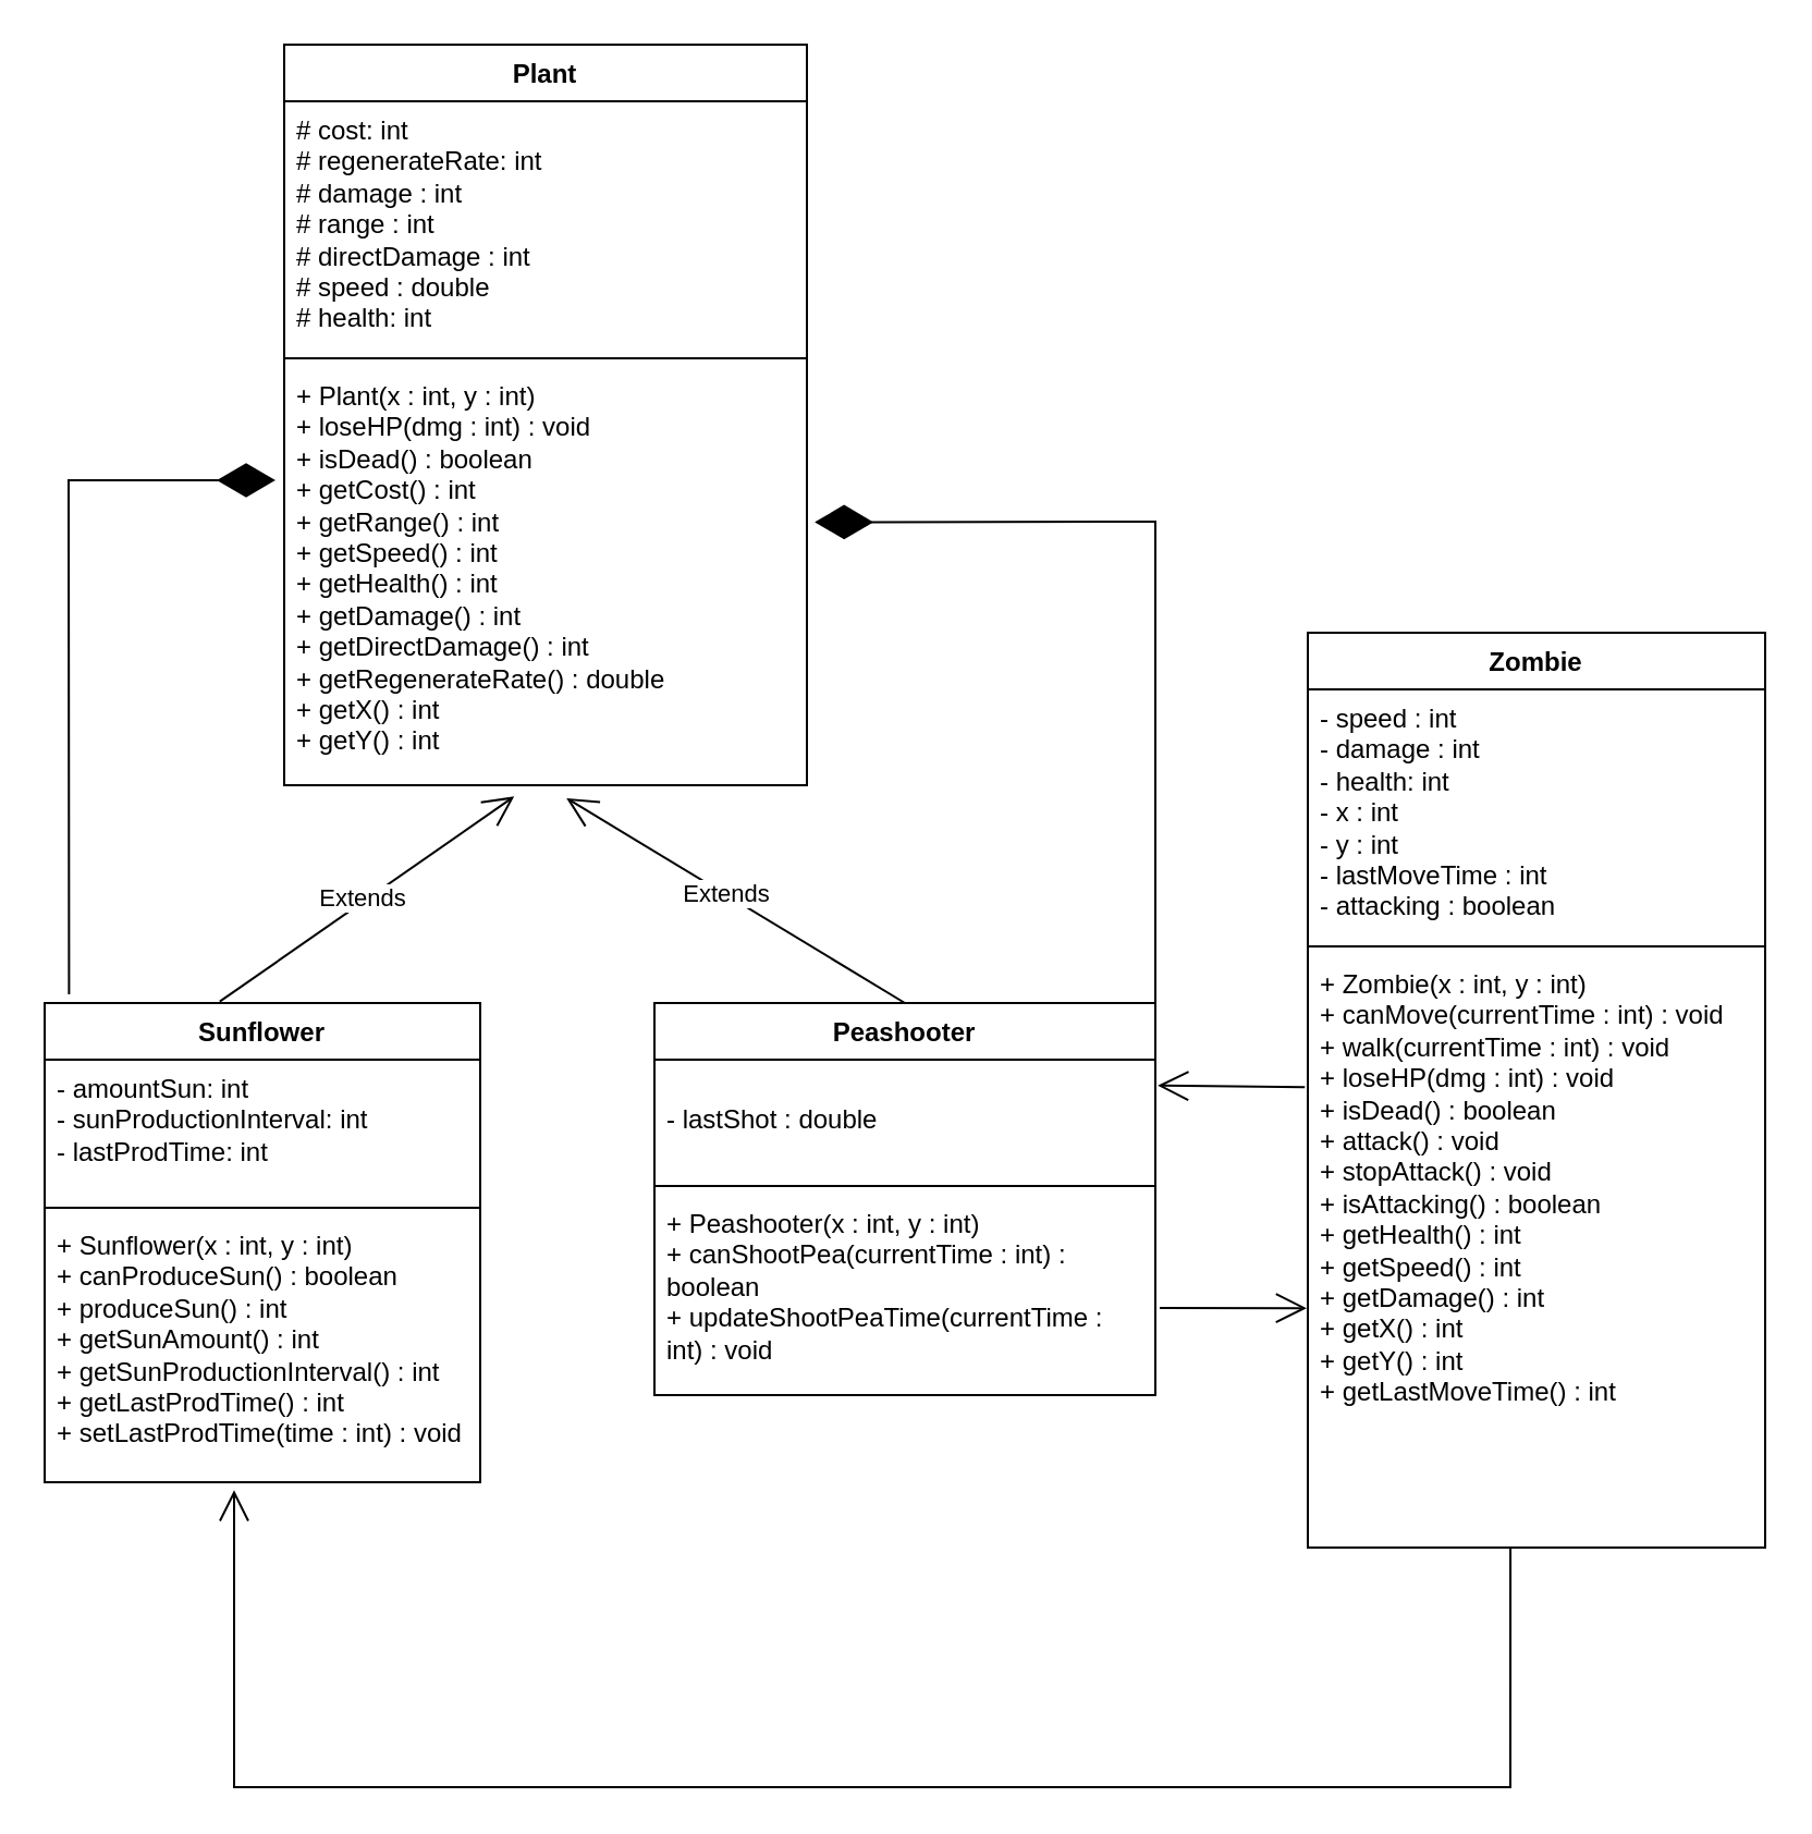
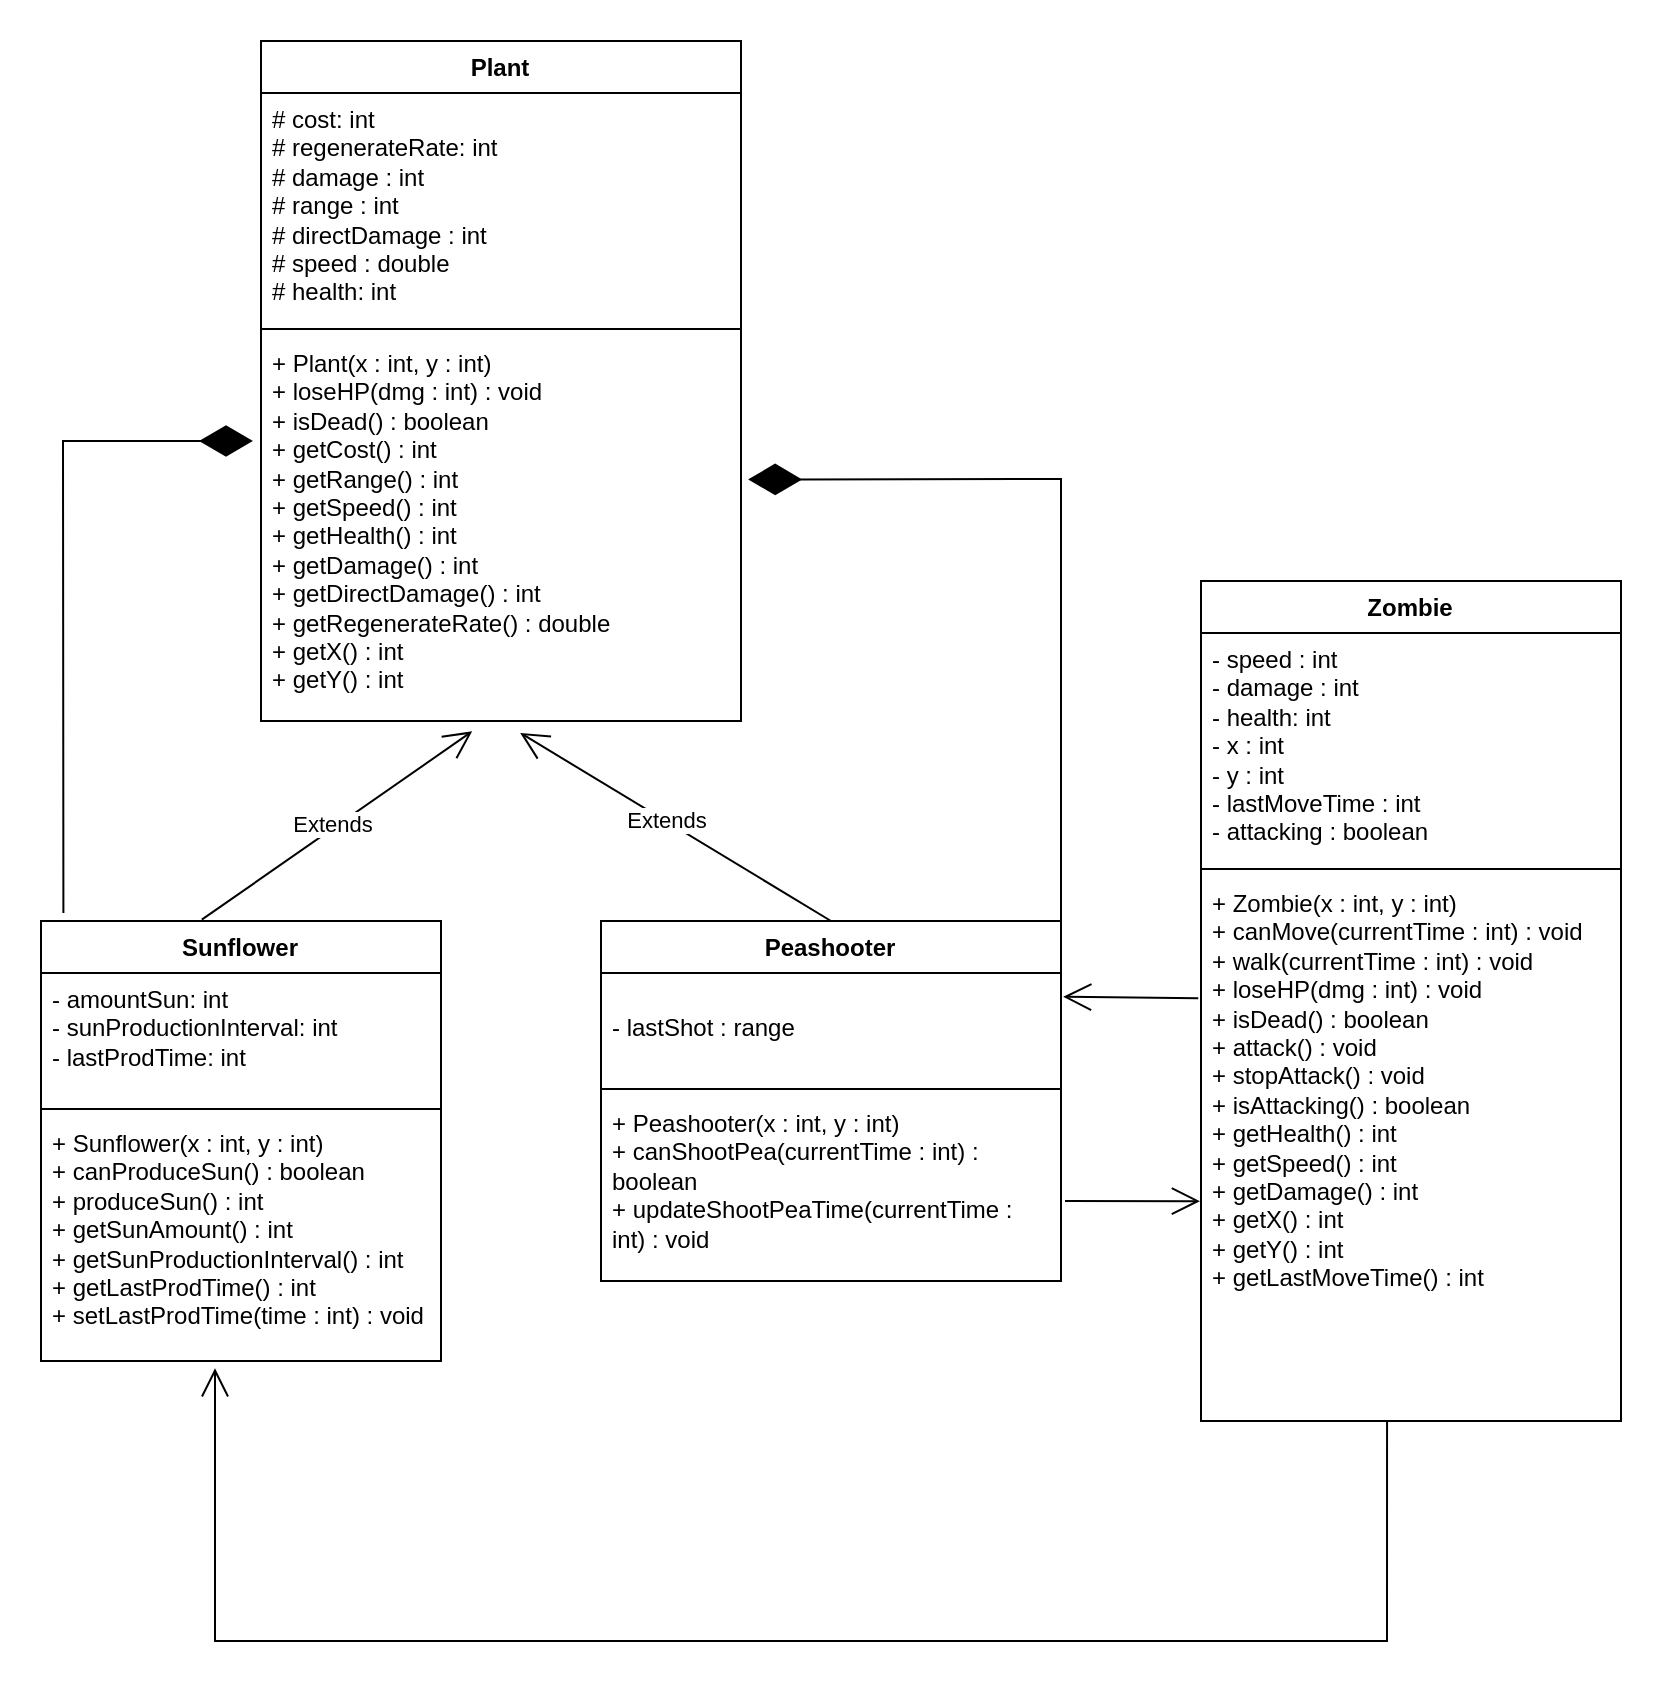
  <mxCell id="0" />
  <mxCell id="1" parent="0" />
  <mxCell id="2" value="Zombie" style="swimlane;fontStyle=1;align=center;verticalAlign=top;childLayout=stackLayout;horizontal=1;startSize=26;horizontalStack=0;resizeParent=1;resizeParentMax=0;resizeLast=0;collapsible=1;marginBottom=0;whiteSpace=wrap;html=1;" vertex="1" parent="1"><mxGeometry x="600" y="290" width="210" height="420" as="geometry" /></mxCell>
  <mxCell id="3" value="&lt;div&gt;- speed : int&lt;/div&gt;&lt;div&gt;- damage : int&amp;nbsp;&lt;/div&gt;&lt;div&gt;- health: int&lt;/div&gt;&lt;div&gt;&lt;div&gt;- x : int&lt;/div&gt;&lt;div&gt;- y : int&lt;/div&gt;&lt;/div&gt;&lt;div&gt;- lastMoveTime : int&lt;/div&gt;&lt;div&gt;- attacking : boolean&lt;/div&gt;" style="text;strokeColor=none;fillColor=none;align=left;verticalAlign=top;spacingLeft=4;spacingRight=4;overflow=hidden;rotatable=0;points=[[0,0.5],[1,0.5]];portConstraint=eastwest;whiteSpace=wrap;html=1;" vertex="1" parent="2"><mxGeometry y="26" width="210" height="114" as="geometry" /></mxCell>
  <mxCell id="4" value="" style="line;strokeWidth=1;fillColor=none;align=left;verticalAlign=middle;spacingTop=-1;spacingLeft=3;spacingRight=3;rotatable=0;labelPosition=right;points=[];portConstraint=eastwest;strokeColor=inherit;" vertex="1" parent="2"><mxGeometry y="140" width="210" height="8" as="geometry" /></mxCell>
  <mxCell id="5" value="+ Zombie(x : int, y : int)&lt;div&gt;+ canMove(currentTime : int) : void&lt;br&gt;&lt;div&gt;+ walk(currentTime : int) : void&lt;/div&gt;&lt;div&gt;+ loseHP(dmg : int) : void&lt;/div&gt;&lt;div&gt;+ isDead() : boolean&lt;/div&gt;&lt;div&gt;+ attack() : void&lt;/div&gt;&lt;div&gt;+ stopAttack() : void&lt;/div&gt;&lt;div&gt;+ isAttacking() : boolean&lt;/div&gt;&lt;div&gt;+ getHealth() : int&lt;/div&gt;&lt;div&gt;+ getSpeed() : int&lt;/div&gt;&lt;div&gt;&lt;div&gt;+ getDamage() : int&lt;/div&gt;&lt;/div&gt;&lt;div&gt;+ getX() : int&lt;/div&gt;&lt;div&gt;+ getY() : int&lt;/div&gt;&lt;/div&gt;&lt;div&gt;+ getLastMoveTime() : int&lt;/div&gt;" style="text;strokeColor=none;fillColor=none;align=left;verticalAlign=top;spacingLeft=4;spacingRight=4;overflow=hidden;rotatable=0;points=[[0,0.5],[1,0.5]];portConstraint=eastwest;whiteSpace=wrap;html=1;" vertex="1" parent="2"><mxGeometry y="148" width="210" height="272" as="geometry" /></mxCell>
  <mxCell id="6" value="Peashooter" style="swimlane;fontStyle=1;align=center;verticalAlign=top;childLayout=stackLayout;horizontal=1;startSize=26;horizontalStack=0;resizeParent=1;resizeParentMax=0;resizeLast=0;collapsible=1;marginBottom=0;whiteSpace=wrap;html=1;" vertex="1" parent="1"><mxGeometry x="300" y="460" width="230" height="180" as="geometry" /></mxCell>
- <mxCell id="7" value="&lt;br&gt;&lt;div&gt;&lt;div&gt;&lt;div&gt;- lastShot : double&lt;/div&gt;&lt;div&gt;&lt;br&gt;&lt;/div&gt;&lt;div&gt;&lt;br&gt;&lt;/div&gt;&lt;div&gt;&lt;div&gt;&lt;br&gt;&lt;/div&gt;&lt;/div&gt;&lt;/div&gt;&lt;div&gt;&lt;br&gt;&lt;/div&gt;&lt;/div&gt;" style="text;strokeColor=none;fillColor=none;align=left;verticalAlign=top;spacingLeft=4;spacingRight=4;overflow=hidden;rotatable=0;points=[[0,0.5],[1,0.5]];portConstraint=eastwest;whiteSpace=wrap;html=1;" vertex="1" parent="6"><mxGeometry y="26" width="230" height="54" as="geometry" /></mxCell>
+ <mxCell id="7" value="&lt;br&gt;&lt;div&gt;&lt;div&gt;&lt;div&gt;- lastShot : range&lt;/div&gt;&lt;div&gt;&lt;br&gt;&lt;/div&gt;&lt;div&gt;&lt;br&gt;&lt;/div&gt;&lt;div&gt;&lt;div&gt;&lt;br&gt;&lt;/div&gt;&lt;/div&gt;&lt;/div&gt;&lt;div&gt;&lt;br&gt;&lt;/div&gt;&lt;/div&gt;" style="text;strokeColor=none;fillColor=none;align=left;verticalAlign=top;spacingLeft=4;spacingRight=4;overflow=hidden;rotatable=0;points=[[0,0.5],[1,0.5]];portConstraint=eastwest;whiteSpace=wrap;html=1;" vertex="1" parent="6"><mxGeometry y="26" width="230" height="54" as="geometry" /></mxCell>
  <mxCell id="8" value="" style="line;strokeWidth=1;fillColor=none;align=left;verticalAlign=middle;spacingTop=-1;spacingLeft=3;spacingRight=3;rotatable=0;labelPosition=right;points=[];portConstraint=eastwest;strokeColor=inherit;" vertex="1" parent="6"><mxGeometry y="80" width="230" height="8" as="geometry" /></mxCell>
  <mxCell id="9" value="+ Peashooter(x : int, y : int)&lt;div&gt;+ canShootPea(currentTime : int) : boolean&lt;/div&gt;&lt;div&gt;+ updateShootPeaTime(currentTime : int) : void&lt;/div&gt;&lt;div&gt;&lt;br&gt;&lt;/div&gt;" style="text;strokeColor=none;fillColor=none;align=left;verticalAlign=top;spacingLeft=4;spacingRight=4;overflow=hidden;rotatable=0;points=[[0,0.5],[1,0.5]];portConstraint=eastwest;whiteSpace=wrap;html=1;" vertex="1" parent="6"><mxGeometry y="88" width="230" height="92" as="geometry" /></mxCell>
  <mxCell id="10" value="Sunflower" style="swimlane;fontStyle=1;align=center;verticalAlign=top;childLayout=stackLayout;horizontal=1;startSize=26;horizontalStack=0;resizeParent=1;resizeParentMax=0;resizeLast=0;collapsible=1;marginBottom=0;whiteSpace=wrap;html=1;" vertex="1" parent="1"><mxGeometry x="20" y="460" width="200" height="220" as="geometry" /></mxCell>
  <mxCell id="11" value="&lt;div&gt;&lt;div&gt;- amountSun: int&lt;div&gt;- sunProductionInterval: int&lt;div&gt;- lastProdTime&lt;span style=&quot;background-color: transparent; color: light-dark(rgb(0, 0, 0), rgb(255, 255, 255));&quot;&gt;: int&lt;/span&gt;&lt;/div&gt;&lt;div&gt;&lt;div&gt;&lt;br&gt;&lt;/div&gt;&lt;/div&gt;&lt;/div&gt;&lt;/div&gt;&lt;div&gt;&lt;br&gt;&lt;/div&gt;&lt;/div&gt;" style="text;strokeColor=none;fillColor=none;align=left;verticalAlign=top;spacingLeft=4;spacingRight=4;overflow=hidden;rotatable=0;points=[[0,0.5],[1,0.5]];portConstraint=eastwest;whiteSpace=wrap;html=1;" vertex="1" parent="10"><mxGeometry y="26" width="200" height="64" as="geometry" /></mxCell>
  <mxCell id="12" value="" style="line;strokeWidth=1;fillColor=none;align=left;verticalAlign=middle;spacingTop=-1;spacingLeft=3;spacingRight=3;rotatable=0;labelPosition=right;points=[];portConstraint=eastwest;strokeColor=inherit;" vertex="1" parent="10"><mxGeometry y="90" width="200" height="8" as="geometry" /></mxCell>
  <mxCell id="13" value="+ Sunflower(x : int, y : int)&lt;div&gt;+ canProduceSun() : boolean&lt;/div&gt;&lt;div&gt;+ produceSun() : int&lt;/div&gt;&lt;div&gt;+ getSunAmount() : int&lt;/div&gt;&lt;div&gt;+ getSunProductionInterval() : int&lt;/div&gt;&lt;div&gt;+ getLastProdTime() : int&lt;/div&gt;&lt;div&gt;+ setLastProdTime(time : int) : void&lt;/div&gt;&lt;div&gt;&lt;br&gt;&lt;/div&gt;" style="text;strokeColor=none;fillColor=none;align=left;verticalAlign=top;spacingLeft=4;spacingRight=4;overflow=hidden;rotatable=0;points=[[0,0.5],[1,0.5]];portConstraint=eastwest;whiteSpace=wrap;html=1;" vertex="1" parent="10"><mxGeometry y="98" width="200" height="122" as="geometry" /></mxCell>
  <mxCell id="14" value="Plant" style="swimlane;fontStyle=1;align=center;verticalAlign=top;childLayout=stackLayout;horizontal=1;startSize=26;horizontalStack=0;resizeParent=1;resizeParentMax=0;resizeLast=0;collapsible=1;marginBottom=0;whiteSpace=wrap;html=1;" vertex="1" parent="1"><mxGeometry x="130" y="20" width="240" height="340" as="geometry" /></mxCell>
  <mxCell id="15" value="# cost: int&lt;div&gt;# regenerateRate: int&lt;/div&gt;&lt;div&gt;# damage : int&lt;div&gt;# range : int&lt;div&gt;# directDamage : int&lt;/div&gt;&lt;div&gt;# speed : double&lt;/div&gt;&lt;div&gt;# health: int&lt;/div&gt;&lt;/div&gt;&lt;/div&gt;" style="text;strokeColor=none;fillColor=none;align=left;verticalAlign=top;spacingLeft=4;spacingRight=4;overflow=hidden;rotatable=0;points=[[0,0.5],[1,0.5]];portConstraint=eastwest;whiteSpace=wrap;html=1;" vertex="1" parent="14"><mxGeometry y="26" width="240" height="114" as="geometry" /></mxCell>
  <mxCell id="16" value="" style="line;strokeWidth=1;fillColor=none;align=left;verticalAlign=middle;spacingTop=-1;spacingLeft=3;spacingRight=3;rotatable=0;labelPosition=right;points=[];portConstraint=eastwest;strokeColor=inherit;" vertex="1" parent="14"><mxGeometry y="140" width="240" height="8" as="geometry" /></mxCell>
  <mxCell id="17" value="+ Plant(x : int, y : int)&lt;div&gt;&lt;div&gt;+ loseHP(dmg : int) : void&lt;/div&gt;&lt;div&gt;+ isDead() : boolean&lt;/div&gt;&lt;/div&gt;&lt;div&gt;&lt;div&gt;+ getCost() : int&lt;/div&gt;&lt;div&gt;+ getRange() : int&lt;/div&gt;&lt;div&gt;+ getSpeed() : int&lt;/div&gt;&lt;/div&gt;&lt;div&gt;&lt;div&gt;+ getHealth() : int&amp;nbsp;&lt;/div&gt;&lt;div&gt;&lt;div&gt;+ getDamage() : int&lt;/div&gt;&lt;div&gt;+ getDirectDamage() : int&lt;/div&gt;&lt;/div&gt;&lt;div&gt;+ getRegenerateRate() : double&lt;/div&gt;&lt;div&gt;+ getX() : int&lt;/div&gt;&lt;div&gt;+ getY() : int&lt;/div&gt;&lt;/div&gt;" style="text;strokeColor=none;fillColor=none;align=left;verticalAlign=top;spacingLeft=4;spacingRight=4;overflow=hidden;rotatable=0;points=[[0,0.5],[1,0.5]];portConstraint=eastwest;whiteSpace=wrap;html=1;" vertex="1" parent="14"><mxGeometry y="148" width="240" height="192" as="geometry" /></mxCell>
  <mxCell id="18" value="" style="endArrow=open;endFill=1;endSize=12;html=1;rounded=0;exitX=0.402;exitY=-0.003;exitDx=0;exitDy=0;exitPerimeter=0;entryX=0.44;entryY=1.027;entryDx=0;entryDy=0;entryPerimeter=0;" edge="1" parent="1" source="10" target="17"><mxGeometry width="160" relative="1" as="geometry"><mxPoint x="330" y="230" as="sourcePoint" /><mxPoint x="490" y="230" as="targetPoint" /></mxGeometry></mxCell>
  <mxCell id="19" value="Extends" style="edgeLabel;html=1;align=center;verticalAlign=middle;resizable=0;points=[];" vertex="1" connectable="0" parent="18"><mxGeometry x="0.032" y="-1" relative="1" as="geometry"><mxPoint x="-5" as="offset" /></mxGeometry></mxCell>
  <mxCell id="20" value="" style="endArrow=open;endFill=1;endSize=12;html=1;rounded=0;exitX=0.5;exitY=0;exitDx=0;exitDy=0;entryX=0.54;entryY=1.031;entryDx=0;entryDy=0;entryPerimeter=0;" edge="1" parent="1" source="6" target="17"><mxGeometry width="160" relative="1" as="geometry"><mxPoint x="330" y="230" as="sourcePoint" /><mxPoint x="490" y="230" as="targetPoint" /></mxGeometry></mxCell>
  <mxCell id="21" value="Extends" style="edgeLabel;html=1;align=center;verticalAlign=middle;resizable=0;points=[];" vertex="1" connectable="0" parent="20"><mxGeometry x="0.114" y="2" relative="1" as="geometry"><mxPoint x="5" as="offset" /></mxGeometry></mxCell>
  <mxCell id="22" value="" style="endArrow=open;endFill=1;endSize=12;html=1;rounded=0;exitX=0.443;exitY=1.001;exitDx=0;exitDy=0;exitPerimeter=0;entryX=0.435;entryY=1.03;entryDx=0;entryDy=0;entryPerimeter=0;" edge="1" parent="1" source="5" target="13"><mxGeometry width="160" relative="1" as="geometry"><mxPoint x="330" y="710" as="sourcePoint" /><mxPoint x="100" y="820" as="targetPoint" /><Array as="points"><mxPoint x="693" y="820" /><mxPoint x="107" y="820" /></Array></mxGeometry></mxCell>
  <mxCell id="23" value="" style="endArrow=open;endFill=1;endSize=12;html=1;rounded=0;exitX=-0.016;exitY=0.223;exitDx=0;exitDy=0;exitPerimeter=0;entryX=0.996;entryY=0.22;entryDx=0;entryDy=0;entryPerimeter=0;" edge="1" parent="1"><mxGeometry width="160" relative="1" as="geometry"><mxPoint x="598.64" y="498.656" as="sourcePoint" /><mxPoint x="531.08" y="497.88" as="targetPoint" /></mxGeometry></mxCell>
  <mxCell id="24" value="" style="endArrow=open;endFill=1;endSize=12;html=1;rounded=0;entryX=-0.012;entryY=0.596;entryDx=0;entryDy=0;entryPerimeter=0;" edge="1" parent="1"><mxGeometry width="160" relative="1" as="geometry"><mxPoint x="532" y="600" as="sourcePoint" /><mxPoint x="599.48" y="600.112" as="targetPoint" /></mxGeometry></mxCell>
  <mxCell id="25" value="" style="endArrow=diamondThin;endFill=1;endSize=24;html=1;rounded=0;entryX=1.015;entryY=0.371;entryDx=0;entryDy=0;entryPerimeter=0;" edge="1" parent="1" target="17"><mxGeometry width="160" relative="1" as="geometry"><mxPoint x="530" y="240" as="sourcePoint" /><mxPoint x="500" y="340" as="targetPoint" /><Array as="points"><mxPoint x="530" y="470" /><mxPoint x="530" y="239" /></Array></mxGeometry></mxCell>
  <mxCell id="26" value="" style="endArrow=diamondThin;endFill=1;endSize=24;html=1;rounded=0;exitX=0.056;exitY=-0.018;exitDx=0;exitDy=0;exitPerimeter=0;" edge="1" parent="1" source="10"><mxGeometry width="160" relative="1" as="geometry"><mxPoint x="0" y="240" as="sourcePoint" /><mxPoint x="126" y="220" as="targetPoint" /><Array as="points"><mxPoint x="31" y="220" /><mxPoint x="126" y="220" /></Array></mxGeometry></mxCell>
